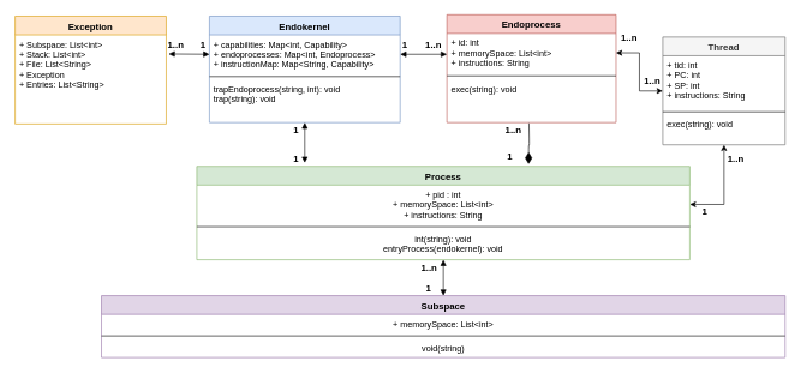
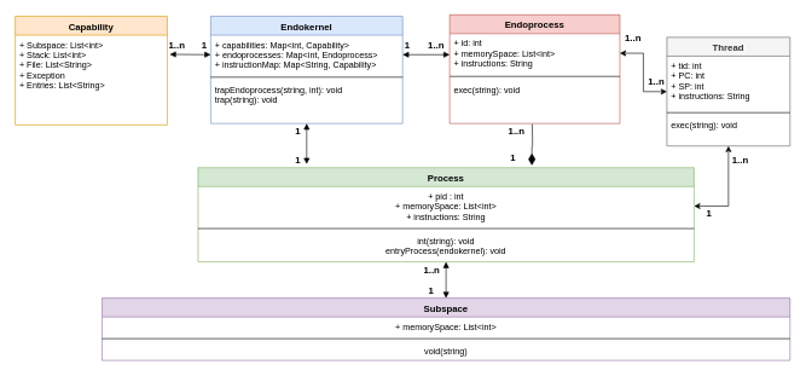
  <mxCell id="0" />
  <mxCell id="1" parent="0" />
  <mxCell id="2" value="Process" style="swimlane;fontStyle=1;align=center;verticalAlign=top;childLayout=stackLayout;horizontal=1;startSize=26;horizontalStack=0;resizeParent=1;resizeParentMax=0;resizeLast=0;collapsible=1;marginBottom=0;fillColor=#d5e8d4;strokeColor=#82b366;fontSize=13;" vertex="1" parent="1"><mxGeometry x="272.5" y="231" width="685" height="130" as="geometry" /></mxCell>
  <mxCell id="3" value="+ pid : int&#10;+ memorySpace: List&lt;int&gt;&#10;+ instructions: String&#10;&#10;" style="text;strokeColor=none;fillColor=none;align=center;verticalAlign=top;spacingLeft=4;spacingRight=4;overflow=hidden;rotatable=0;points=[[0,0.5],[1,0.5]];portConstraint=eastwest;" vertex="1" parent="2"><mxGeometry y="26" width="685" height="54" as="geometry" /></mxCell>
  <mxCell id="4" value="" style="line;strokeWidth=1;fillColor=none;align=left;verticalAlign=middle;spacingTop=-1;spacingLeft=3;spacingRight=3;rotatable=0;labelPosition=right;points=[];portConstraint=eastwest;" vertex="1" parent="2"><mxGeometry y="80" width="685" height="8" as="geometry" /></mxCell>
  <mxCell id="5" value="int(string): void&#10;entryProcess(endokernel): void&#10;" style="text;strokeColor=none;fillColor=none;align=center;verticalAlign=top;spacingLeft=4;spacingRight=4;overflow=hidden;rotatable=0;points=[[0,0.5],[1,0.5]];portConstraint=eastwest;" vertex="1" parent="2"><mxGeometry y="88" width="685" height="42" as="geometry" /></mxCell>
  <mxCell id="6" value="Endoprocess" style="swimlane;fontStyle=1;align=center;verticalAlign=top;childLayout=stackLayout;horizontal=1;startSize=26;horizontalStack=0;resizeParent=1;resizeParentMax=0;resizeLast=0;collapsible=1;marginBottom=0;fillColor=#f8cecc;strokeColor=#b85450;fontSize=13;" vertex="1" parent="1"><mxGeometry x="620" y="20" width="235" height="150" as="geometry" /></mxCell>
  <mxCell id="7" value="+ id: int&#10;+ memorySpace: List&lt;int&gt;&#10;+ instructions: String&#10;&#10;&#10;&#10;" style="text;strokeColor=none;fillColor=none;align=left;verticalAlign=top;spacingLeft=4;spacingRight=4;overflow=hidden;rotatable=0;points=[[0,0.5],[1,0.5]];portConstraint=eastwest;" vertex="1" parent="6"><mxGeometry y="26" width="235" height="54" as="geometry" /></mxCell>
  <mxCell id="8" value="" style="line;strokeWidth=1;fillColor=none;align=left;verticalAlign=middle;spacingTop=-1;spacingLeft=3;spacingRight=3;rotatable=0;labelPosition=right;points=[];portConstraint=eastwest;" vertex="1" parent="6"><mxGeometry y="80" width="235" height="10" as="geometry" /></mxCell>
  <mxCell id="9" value="exec(string): void" style="text;strokeColor=none;fillColor=none;align=left;verticalAlign=top;spacingLeft=4;spacingRight=4;overflow=hidden;rotatable=0;points=[[0,0.5],[1,0.5]];portConstraint=eastwest;" vertex="1" parent="6"><mxGeometry y="90" width="235" height="60" as="geometry" /></mxCell>
  <mxCell id="10" value="Endokernel" style="swimlane;fontStyle=1;align=center;verticalAlign=top;childLayout=stackLayout;horizontal=1;startSize=26;horizontalStack=0;resizeParent=1;resizeParentMax=0;resizeLast=0;collapsible=1;marginBottom=0;fillColor=#dae8fc;strokeColor=#6c8ebf;fontSize=13;" vertex="1" parent="1"><mxGeometry x="290" y="22" width="265" height="148" as="geometry" /></mxCell>
  <mxCell id="11" value="+ capabilities: Map&lt;int, Capability&gt;&#10;+ endoprocesses: Map&lt;int, Endoprocess&gt;&#10;+ instructionMap: Map&lt;String, Capability&gt;&#10;" style="text;strokeColor=none;fillColor=none;align=left;verticalAlign=top;spacingLeft=4;spacingRight=4;overflow=hidden;rotatable=0;points=[[0,0.5],[1,0.5]];portConstraint=eastwest;" vertex="1" parent="10"><mxGeometry y="26" width="265" height="54" as="geometry" /></mxCell>
  <mxCell id="12" value="" style="line;strokeWidth=1;fillColor=none;align=left;verticalAlign=middle;spacingTop=-1;spacingLeft=3;spacingRight=3;rotatable=0;labelPosition=right;points=[];portConstraint=eastwest;" vertex="1" parent="10"><mxGeometry y="80" width="265" height="8" as="geometry" /></mxCell>
  <mxCell id="13" value="trapEndoprocess(string, int): void&#10;trap(string): void&#10;&#10;" style="text;strokeColor=none;fillColor=none;align=left;verticalAlign=top;spacingLeft=4;spacingRight=4;overflow=hidden;rotatable=0;points=[[0,0.5],[1,0.5]];portConstraint=eastwest;" vertex="1" parent="10"><mxGeometry y="88" width="265" height="60" as="geometry" /></mxCell>
- <mxCell id="14" value="Exception" style="swimlane;fontStyle=1;align=center;verticalAlign=top;childLayout=stackLayout;horizontal=1;startSize=26;horizontalStack=0;resizeParent=1;resizeParentMax=0;resizeLast=0;collapsible=1;marginBottom=0;fillColor=#ffe6cc;strokeColor=#d79b00;fontSize=13;" vertex="1" parent="1"><mxGeometry x="20" y="22" width="210" height="150" as="geometry" /></mxCell>
+ <mxCell id="14" value="Capability" style="swimlane;fontStyle=1;align=center;verticalAlign=top;childLayout=stackLayout;horizontal=1;startSize=26;horizontalStack=0;resizeParent=1;resizeParentMax=0;resizeLast=0;collapsible=1;marginBottom=0;fillColor=#ffe6cc;strokeColor=#d79b00;fontSize=13;" vertex="1" parent="1"><mxGeometry x="20" y="22" width="210" height="150" as="geometry" /></mxCell>
  <mxCell id="15" value="+ Subspace: List&lt;int&gt;&#10;+ Stack: List&lt;int&gt;&#10;+ File: List&lt;String&gt;&#10;+ Exception &#10;+ Entries: List&lt;String&gt;&#10;&#10;" style="text;strokeColor=none;fillColor=none;align=left;verticalAlign=top;spacingLeft=4;spacingRight=4;overflow=hidden;rotatable=0;points=[[0,0.5],[1,0.5]];portConstraint=eastwest;" vertex="1" parent="14"><mxGeometry y="26" width="210" height="124" as="geometry" /></mxCell>
  <mxCell id="16" value="Subspace" style="swimlane;fontStyle=1;align=center;verticalAlign=top;childLayout=stackLayout;horizontal=1;startSize=26;horizontalStack=0;resizeParent=1;resizeParentMax=0;resizeLast=0;collapsible=1;marginBottom=0;fillColor=#e1d5e7;strokeColor=#9673a6;fontSize=13;" vertex="1" parent="1"><mxGeometry x="140" y="411" width="950" height="86" as="geometry" /></mxCell>
  <mxCell id="17" value="+ memorySpace: List&lt;int&gt;" style="text;strokeColor=none;fillColor=none;align=center;verticalAlign=top;spacingLeft=4;spacingRight=4;overflow=hidden;rotatable=0;points=[[0,0.5],[1,0.5]];portConstraint=eastwest;" vertex="1" parent="16"><mxGeometry y="26" width="950" height="26" as="geometry" /></mxCell>
  <mxCell id="18" value="" style="line;strokeWidth=1;fillColor=none;align=left;verticalAlign=middle;spacingTop=-1;spacingLeft=3;spacingRight=3;rotatable=0;labelPosition=right;points=[];portConstraint=eastwest;" vertex="1" parent="16"><mxGeometry y="52" width="950" height="8" as="geometry" /></mxCell>
  <mxCell id="19" value="void(string)" style="text;strokeColor=none;fillColor=none;align=center;verticalAlign=top;spacingLeft=4;spacingRight=4;overflow=hidden;rotatable=0;points=[[0,0.5],[1,0.5]];portConstraint=eastwest;" vertex="1" parent="16"><mxGeometry y="60" width="950" height="26" as="geometry" /></mxCell>
  <mxCell id="20" style="edgeStyle=orthogonalEdgeStyle;rounded=0;orthogonalLoop=1;jettySize=auto;html=1;entryX=1;entryY=0.5;entryDx=0;entryDy=0;fontSize=13;startArrow=classic;startFill=1;" edge="1" parent="1" source="24" target="3"><mxGeometry relative="1" as="geometry" /></mxCell>
  <mxCell id="21" value="&lt;b&gt;1..n&lt;/b&gt;" style="edgeLabel;html=1;align=center;verticalAlign=middle;resizable=0;points=[];fontSize=13;" vertex="1" connectable="0" parent="20"><mxGeometry x="-0.633" y="1" relative="1" as="geometry"><mxPoint x="14" y="-6" as="offset" /></mxGeometry></mxCell>
  <mxCell id="22" style="edgeStyle=orthogonalEdgeStyle;rounded=0;orthogonalLoop=1;jettySize=auto;html=1;entryX=1;entryY=0.5;entryDx=0;entryDy=0;fontSize=13;startArrow=classic;startFill=1;" edge="1" parent="1" source="24" target="7"><mxGeometry relative="1" as="geometry" /></mxCell>
  <mxCell id="23" value="&lt;b&gt;1..n&lt;/b&gt;" style="edgeLabel;html=1;align=center;verticalAlign=middle;resizable=0;points=[];fontSize=13;" vertex="1" connectable="0" parent="22"><mxGeometry x="0.485" relative="1" as="geometry"><mxPoint x="-13" y="-22" as="offset" /></mxGeometry></mxCell>
  <mxCell id="24" value="Thread" style="swimlane;fontStyle=1;align=center;verticalAlign=top;childLayout=stackLayout;horizontal=1;startSize=26;horizontalStack=0;resizeParent=1;resizeParentMax=0;resizeLast=0;collapsible=1;marginBottom=0;fillColor=#f5f5f5;strokeColor=#666666;fontColor=#333333;fontSize=13;" vertex="1" parent="1"><mxGeometry x="920" y="51" width="170" height="150" as="geometry" /></mxCell>
  <mxCell id="25" value="+ tid: int&#10;+ PC: int&#10;+ SP: int&#10;+ instructions: String&#10;&#10;" style="text;strokeColor=none;fillColor=none;align=left;verticalAlign=top;spacingLeft=4;spacingRight=4;overflow=hidden;rotatable=0;points=[[0,0.5],[1,0.5]];portConstraint=eastwest;" vertex="1" parent="24"><mxGeometry y="26" width="170" height="74" as="geometry" /></mxCell>
  <mxCell id="26" value="" style="line;strokeWidth=1;fillColor=none;align=left;verticalAlign=middle;spacingTop=-1;spacingLeft=3;spacingRight=3;rotatable=0;labelPosition=right;points=[];portConstraint=eastwest;" vertex="1" parent="24"><mxGeometry y="100" width="170" height="8" as="geometry" /></mxCell>
  <mxCell id="27" value="exec(string): void&#10;" style="text;strokeColor=none;fillColor=none;align=left;verticalAlign=top;spacingLeft=4;spacingRight=4;overflow=hidden;rotatable=0;points=[[0,0.5],[1,0.5]];portConstraint=eastwest;" vertex="1" parent="24"><mxGeometry y="108" width="170" height="42" as="geometry" /></mxCell>
  <mxCell id="28" value="" style="endArrow=block;startArrow=block;endFill=1;startFill=1;html=1;entryX=0.219;entryY=-0.038;entryDx=0;entryDy=0;entryPerimeter=0;" edge="1" parent="1" source="13" target="2"><mxGeometry width="160" relative="1" as="geometry"><mxPoint x="390" y="201" as="sourcePoint" /><mxPoint x="430" y="221" as="targetPoint" /></mxGeometry></mxCell>
  <mxCell id="29" value="1" style="edgeLabel;html=1;align=center;verticalAlign=middle;resizable=0;points=[];fontSize=13;fontStyle=1" vertex="1" connectable="0" parent="28"><mxGeometry x="-0.656" y="-1" relative="1" as="geometry"><mxPoint x="-12" as="offset" /></mxGeometry></mxCell>
  <mxCell id="30" value="1" style="edgeLabel;html=1;align=center;verticalAlign=middle;resizable=0;points=[];fontSize=13;fontStyle=1" vertex="1" connectable="0" parent="28"><mxGeometry x="0.771" relative="1" as="geometry"><mxPoint x="-13" as="offset" /></mxGeometry></mxCell>
  <mxCell id="31" value="" style="endArrow=block;startArrow=block;endFill=1;startFill=1;html=1;exitX=1;exitY=0.5;exitDx=0;exitDy=0;" edge="1" parent="1" source="11"><mxGeometry width="160" relative="1" as="geometry"><mxPoint x="595" y="242.7" as="sourcePoint" /><mxPoint x="620" y="75" as="targetPoint" /><Array as="points" /></mxGeometry></mxCell>
  <mxCell id="32" value="1" style="edgeLabel;html=1;align=center;verticalAlign=middle;resizable=0;points=[];fontStyle=1;fontSize=13;" vertex="1" connectable="0" parent="31"><mxGeometry x="-0.656" y="-1" relative="1" as="geometry"><mxPoint x="-6" y="-15" as="offset" /></mxGeometry></mxCell>
  <mxCell id="33" value="1..n" style="edgeLabel;html=1;align=center;verticalAlign=middle;resizable=0;points=[];rotation=0;fontStyle=1;fontSize=13;" vertex="1" connectable="0" parent="31"><mxGeometry x="0.771" relative="1" as="geometry"><mxPoint x="-13" y="-14" as="offset" /></mxGeometry></mxCell>
  <mxCell id="34" value="" style="endArrow=block;startArrow=block;endFill=1;startFill=1;html=1;rounded=0;entryX=1.016;entryY=0.214;entryDx=0;entryDy=0;exitX=0;exitY=0.5;exitDx=0;exitDy=0;entryPerimeter=0;" edge="1" parent="1" source="11" target="15"><mxGeometry width="160" relative="1" as="geometry"><mxPoint x="290" y="110" as="sourcePoint" /><mxPoint x="850" y="-89" as="targetPoint" /><Array as="points" /></mxGeometry></mxCell>
  <mxCell id="35" value="1..n" style="edgeLabel;html=1;align=center;verticalAlign=middle;resizable=0;points=[];fontSize=13;fontStyle=1" vertex="1" connectable="0" parent="34"><mxGeometry x="0.688" y="-2" relative="1" as="geometry"><mxPoint y="-12" as="offset" /></mxGeometry></mxCell>
  <mxCell id="36" value="1" style="edgeLabel;html=1;align=center;verticalAlign=middle;resizable=0;points=[];fontSize=13;fontStyle=1" vertex="1" connectable="0" parent="34"><mxGeometry x="-0.787" y="1" relative="1" as="geometry"><mxPoint x="-3" y="-15" as="offset" /></mxGeometry></mxCell>
  <mxCell id="37" value="" style="endArrow=block;startArrow=block;endFill=1;startFill=1;html=1;exitX=0.5;exitY=0;exitDx=0;exitDy=0;" edge="1" parent="1" source="16"><mxGeometry width="160" relative="1" as="geometry"><mxPoint x="462.5" y="466" as="sourcePoint" /><mxPoint x="615" y="361" as="targetPoint" /></mxGeometry></mxCell>
  <mxCell id="38" value="1" style="edgeLabel;html=1;align=center;verticalAlign=middle;resizable=0;points=[];fontSize=13;fontStyle=1" vertex="1" connectable="0" parent="37"><mxGeometry x="-0.656" y="-1" relative="1" as="geometry"><mxPoint x="-23" y="-2" as="offset" /></mxGeometry></mxCell>
  <mxCell id="39" value="1..n" style="edgeLabel;html=1;align=center;verticalAlign=middle;resizable=0;points=[];fontSize=13;fontStyle=1" vertex="1" connectable="0" parent="37"><mxGeometry x="0.771" relative="1" as="geometry"><mxPoint x="-21" y="4" as="offset" /></mxGeometry></mxCell>
  <mxCell id="40" value="&lt;font style=&quot;font-size: 13px&quot;&gt;&lt;b&gt;1&lt;/b&gt;&lt;/font&gt;" style="endArrow=none;html=1;endSize=12;startArrow=diamondThin;startSize=14;startFill=1;edgeStyle=orthogonalEdgeStyle;align=left;verticalAlign=bottom;endFill=0;exitX=0.673;exitY=-0.024;exitDx=0;exitDy=0;exitPerimeter=0;" edge="1" parent="1" source="2"><mxGeometry x="-1" y="34" relative="1" as="geometry"><mxPoint x="734" y="221" as="sourcePoint" /><mxPoint x="734" y="171" as="targetPoint" /><mxPoint x="2" as="offset" /></mxGeometry></mxCell>
  <mxCell id="41" value="&lt;b&gt;1..n&lt;/b&gt;" style="edgeLabel;html=1;align=center;verticalAlign=middle;resizable=0;points=[];fontSize=13;" vertex="1" connectable="0" parent="40"><mxGeometry x="0.816" y="3" relative="1" as="geometry"><mxPoint x="-20" y="5" as="offset" /></mxGeometry></mxCell>
  <mxCell id="42" value="&lt;b&gt;1&lt;/b&gt;" style="edgeLabel;html=1;align=center;verticalAlign=middle;resizable=0;points=[];fontSize=13;" vertex="1" connectable="0" parent="1"><mxGeometry x="980.001" y="281.002" as="geometry"><mxPoint x="-3" y="11" as="offset" /></mxGeometry></mxCell>
  <mxCell id="43" value="&lt;b&gt;1..n&lt;/b&gt;" style="edgeLabel;html=1;align=center;verticalAlign=middle;resizable=0;points=[];fontSize=13;" vertex="1" connectable="0" parent="1"><mxGeometry x="889.999" y="71" as="geometry"><mxPoint x="15" y="40" as="offset" /></mxGeometry></mxCell>
